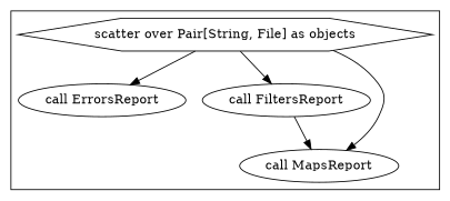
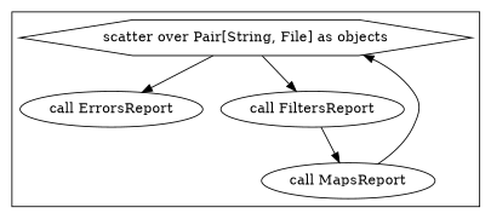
  digraph {
    compound=true
    n1 [label="scatter over Pair[String, File] as objects" shape=hexagon]
    n2 [label="call ErrorsReport"]
    n3 [label="call FiltersReport"]
    n4 [label="call MapsReport"]
    subgraph cluster_1 {
      fillcolor=white
      style="filled,solid"
      n1
      n2
      n3
      n4
    }
    n1 -> n2
    n1 -> n3
-   n1 -> n4
+   n4 -> n1
    n3 -> n4
  }
